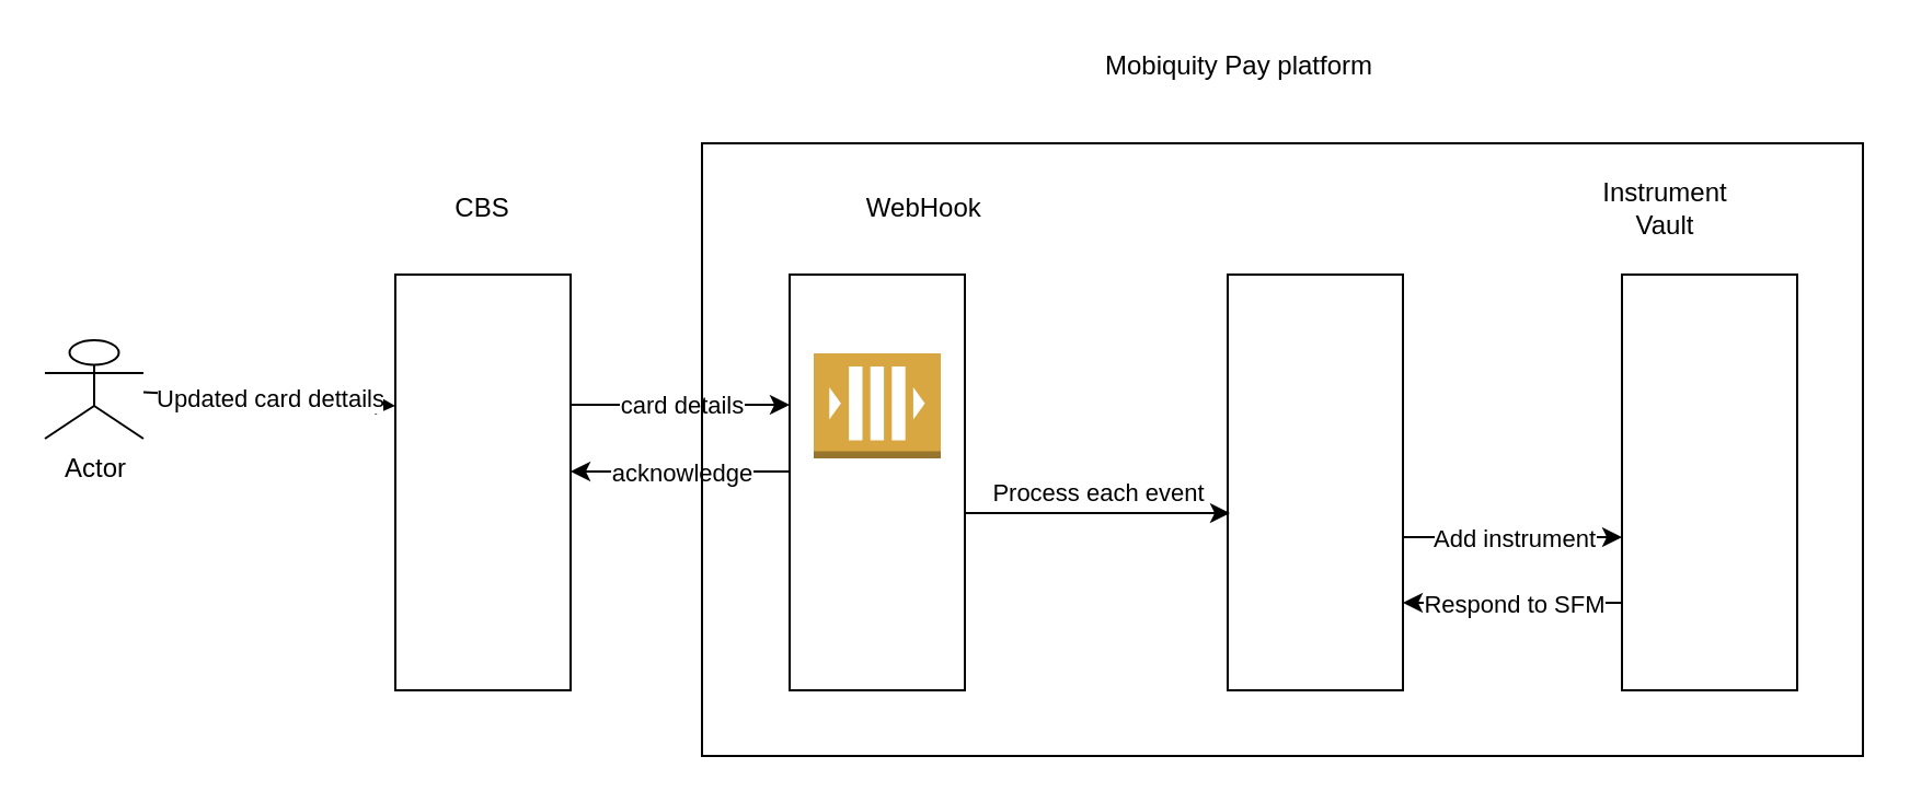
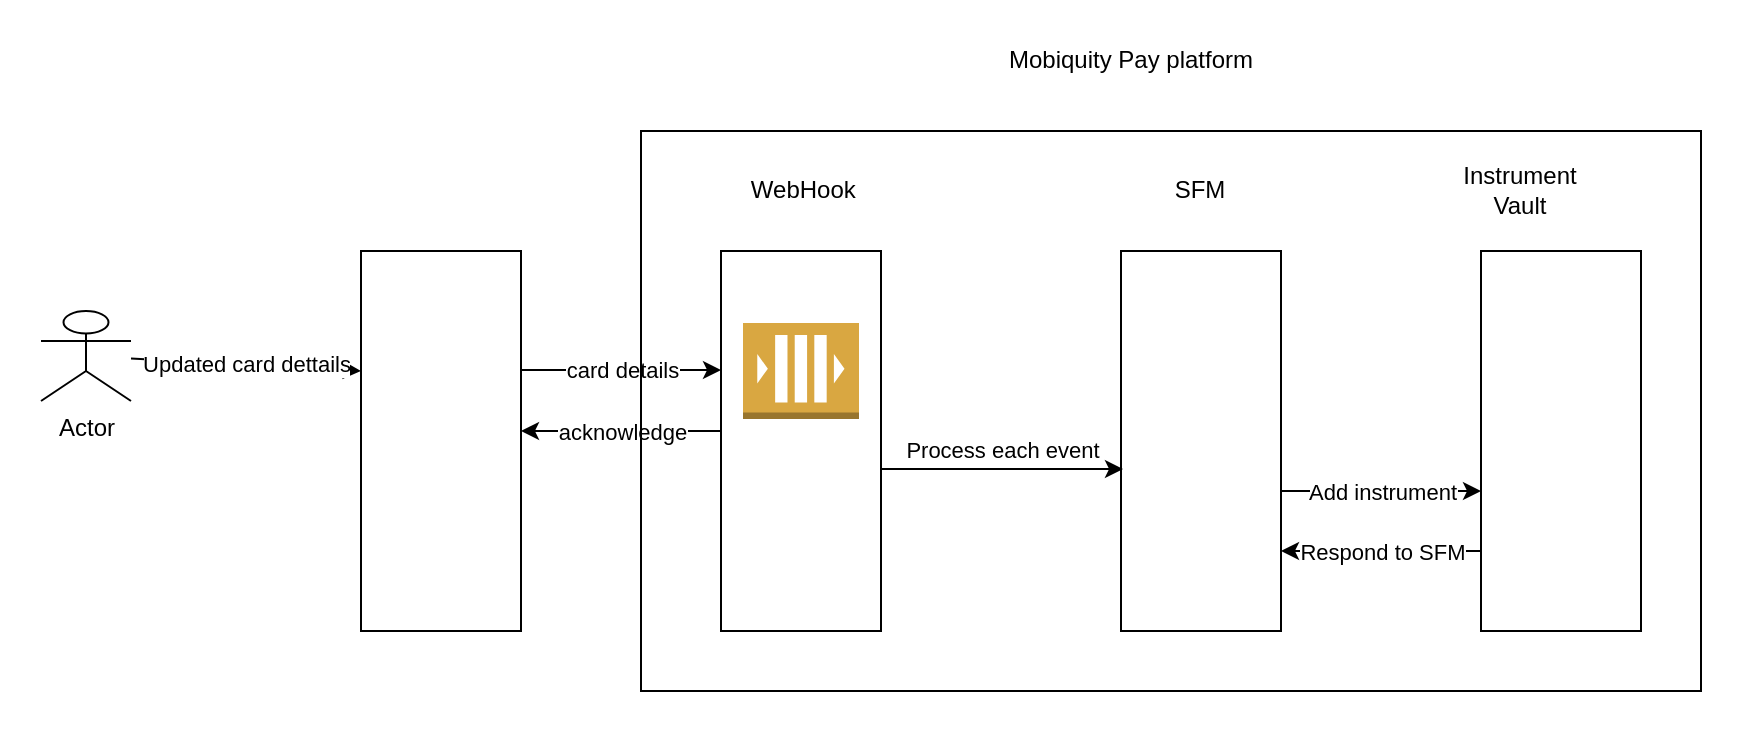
  <mxCell id="0" />
  <mxCell id="1" parent="0" />
  <mxCell id="2" value="" style="rounded=0;whiteSpace=wrap;html=1;" vertex="1" parent="1"><mxGeometry x="180" y="125" width="80" height="190" as="geometry" /></mxCell>
  <mxCell id="3" value="" style="rounded=0;whiteSpace=wrap;html=1;" vertex="1" parent="1"><mxGeometry x="560" y="125" width="80" height="190" as="geometry" /></mxCell>
  <mxCell id="4" value="" style="rounded=0;whiteSpace=wrap;html=1;" vertex="1" parent="1"><mxGeometry x="360" y="125" width="80" height="190" as="geometry" /></mxCell>
- <mxCell id="5" value="&amp;nbsp;WebHook" style="text;html=1;strokeColor=none;fillColor=none;align=center;verticalAlign=middle;whiteSpace=wrap;rounded=0;" vertex="1" parent="1"><mxGeometry x="400" y="85" width="40" height="20" as="geometry" /></mxCell>
- <mxCell id="7" value="CBS" style="text;html=1;strokeColor=none;fillColor=none;align=center;verticalAlign=middle;whiteSpace=wrap;rounded=0;" vertex="1" parent="1"><mxGeometry x="200" y="85" width="40" height="20" as="geometry" /></mxCell>
+ <mxCell id="5" value="&amp;nbsp;WebHook" style="text;html=1;strokeColor=none;fillColor=none;align=center;verticalAlign=middle;whiteSpace=wrap;rounded=0;" vertex="1" parent="1"><mxGeometry x="380" y="85" width="40" height="20" as="geometry" /></mxCell>
+ <mxCell id="6" value="SFM" style="text;html=1;strokeColor=none;fillColor=none;align=center;verticalAlign=middle;whiteSpace=wrap;rounded=0;" vertex="1" parent="1"><mxGeometry x="580" y="85" width="40" height="20" as="geometry" /></mxCell>
  <mxCell id="8" value="Actor" style="shape=umlActor;verticalLabelPosition=bottom;verticalAlign=top;html=1;outlineConnect=0;" vertex="1" parent="1"><mxGeometry x="20" y="155" width="45" height="45" as="geometry" /></mxCell>
  <mxCell id="9" value="" style="endArrow=classic;html=1;" edge="1" parent="1" source="8"><mxGeometry relative="1" as="geometry"><mxPoint x="80" y="185" as="sourcePoint" /><mxPoint x="180" y="185" as="targetPoint" /></mxGeometry></mxCell>
  <mxCell id="10" value="Updated card dettails" style="edgeLabel;resizable=0;html=1;align=center;verticalAlign=middle;" connectable="0" vertex="1" parent="9"><mxGeometry relative="1" as="geometry" /></mxCell>
  <mxCell id="11" value="" style="endArrow=classic;html=1;" edge="1" parent="1"><mxGeometry relative="1" as="geometry"><mxPoint x="260" y="184.5" as="sourcePoint" /><mxPoint x="360" y="184.5" as="targetPoint" /></mxGeometry></mxCell>
  <mxCell id="12" value="card details" style="edgeLabel;resizable=0;html=1;align=center;verticalAlign=middle;" connectable="0" vertex="1" parent="11"><mxGeometry relative="1" as="geometry" /></mxCell>
  <mxCell id="13" value="" style="rounded=0;whiteSpace=wrap;html=1;" vertex="1" parent="1"><mxGeometry x="740" y="125" width="80" height="190" as="geometry" /></mxCell>
  <mxCell id="14" value="Instrument Vault" style="text;html=1;strokeColor=none;fillColor=none;align=center;verticalAlign=middle;whiteSpace=wrap;rounded=0;" vertex="1" parent="1"><mxGeometry x="740" y="85" width="40" height="20" as="geometry" /></mxCell>
  <mxCell id="15" value="" style="outlineConnect=0;dashed=0;verticalLabelPosition=bottom;verticalAlign=top;align=center;html=1;shape=mxgraph.aws3.queue;fillColor=#D9A741;gradientColor=none;" vertex="1" parent="1"><mxGeometry x="371" y="161" width="58" height="48" as="geometry" /></mxCell>
  <mxCell id="16" value="" style="endArrow=classic;html=1;exitX=1;exitY=0.574;exitDx=0;exitDy=0;exitPerimeter=0;" edge="1" parent="1" source="4"><mxGeometry relative="1" as="geometry"><mxPoint x="440" y="185" as="sourcePoint" /><mxPoint x="561" y="234" as="targetPoint" /><Array as="points" /></mxGeometry></mxCell>
  <mxCell id="17" value="Process each event" style="edgeLabel;resizable=0;html=1;align=center;verticalAlign=middle;" connectable="0" vertex="1" parent="16"><mxGeometry relative="1" as="geometry"><mxPoint y="-9.03" as="offset" /></mxGeometry></mxCell>
  <mxCell id="18" value="" style="endArrow=classic;html=1;" edge="1" parent="1"><mxGeometry relative="1" as="geometry"><mxPoint x="360" y="215" as="sourcePoint" /><mxPoint x="260" y="215" as="targetPoint" /></mxGeometry></mxCell>
  <mxCell id="19" value="acknowledge" style="edgeLabel;resizable=0;html=1;align=center;verticalAlign=middle;" connectable="0" vertex="1" parent="18"><mxGeometry relative="1" as="geometry" /></mxCell>
  <mxCell id="20" value="" style="endArrow=classic;html=1;" edge="1" parent="1"><mxGeometry relative="1" as="geometry"><mxPoint x="640" y="245" as="sourcePoint" /><mxPoint x="740" y="245" as="targetPoint" /></mxGeometry></mxCell>
  <mxCell id="21" value="Add instrument" style="edgeLabel;resizable=0;html=1;align=center;verticalAlign=middle;" connectable="0" vertex="1" parent="20"><mxGeometry relative="1" as="geometry" /></mxCell>
  <mxCell id="22" value="" style="endArrow=classic;html=1;" edge="1" parent="1"><mxGeometry relative="1" as="geometry"><mxPoint x="740" y="275" as="sourcePoint" /><mxPoint x="640" y="275" as="targetPoint" /></mxGeometry></mxCell>
  <mxCell id="23" value="Respond to SFM" style="edgeLabel;resizable=0;html=1;align=center;verticalAlign=middle;" connectable="0" vertex="1" parent="22"><mxGeometry relative="1" as="geometry" /></mxCell>
  <mxCell id="24" value="" style="shape=partialRectangle;whiteSpace=wrap;html=1;bottom=0;right=0;fillColor=none;" vertex="1" parent="1"><mxGeometry x="320" y="65" width="530" height="280" as="geometry" /></mxCell>
  <mxCell id="25" value="" style="shape=partialRectangle;whiteSpace=wrap;html=1;top=0;left=0;fillColor=none;" vertex="1" parent="1"><mxGeometry x="320" y="65" width="530" height="280" as="geometry" /></mxCell>
  <mxCell id="26" value="Mobiquity Pay platform" style="text;html=1;strokeColor=none;fillColor=none;align=center;verticalAlign=middle;whiteSpace=wrap;rounded=0;" vertex="1" parent="1"><mxGeometry x="491" y="20" width="149" height="20" as="geometry" /></mxCell>
  <mxCell id="27" value="" style="shape=partialRectangle;whiteSpace=wrap;html=1;top=0;left=0;fillColor=none;" vertex="1" parent="1"><mxGeometry x="320" y="65" width="530" height="280" as="geometry" /></mxCell>
